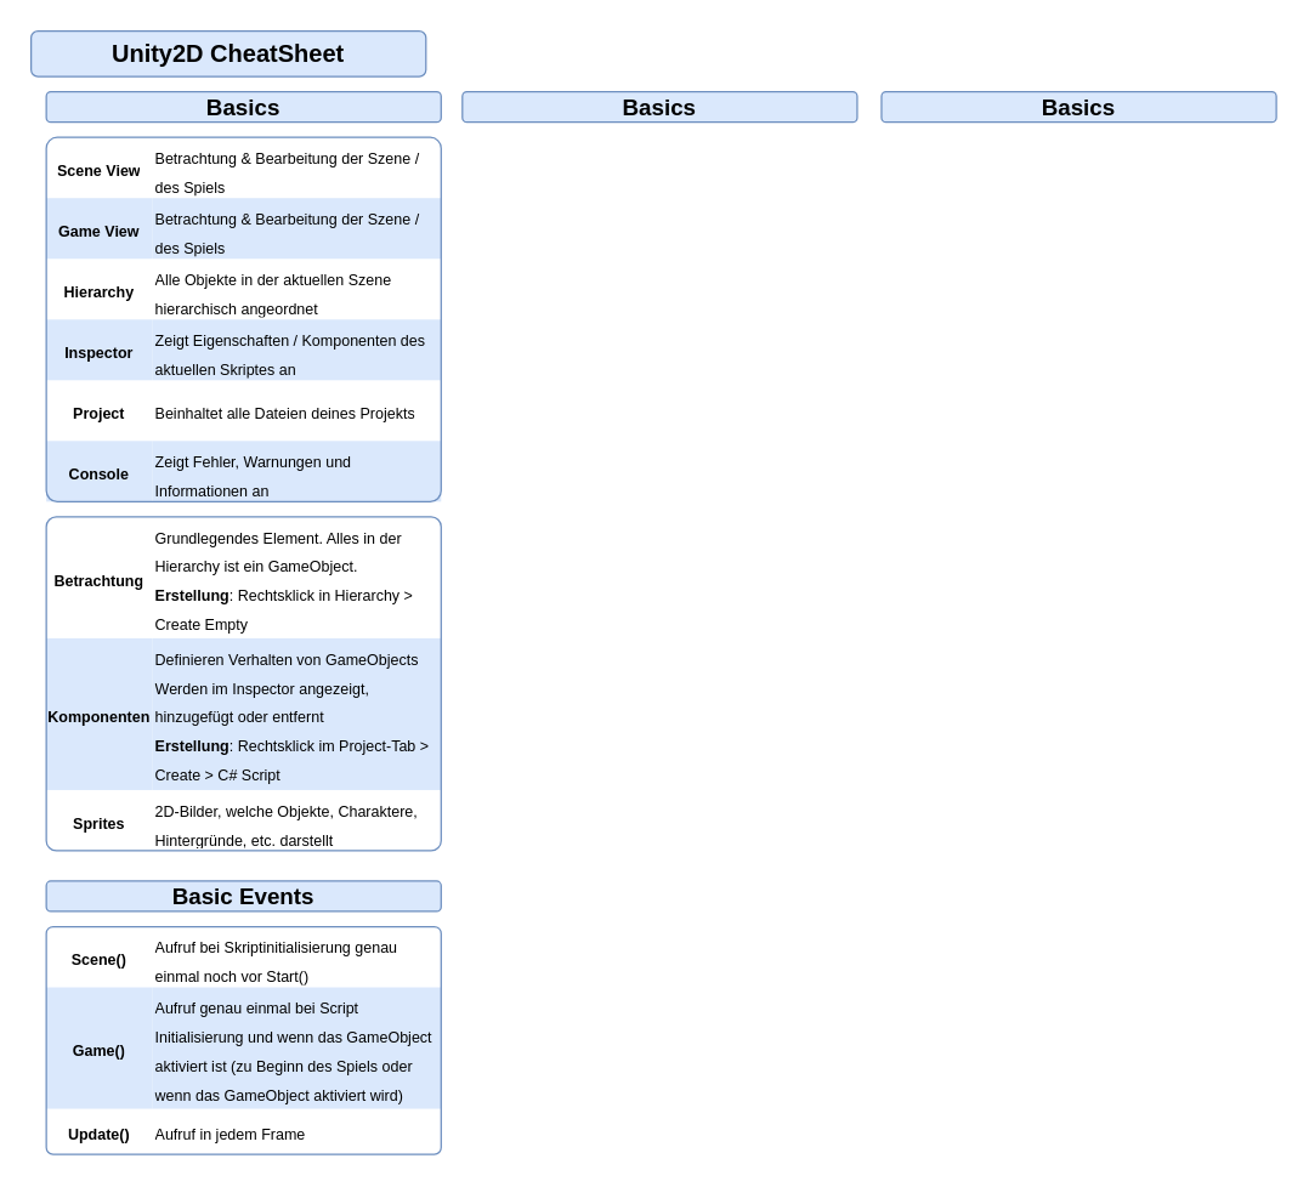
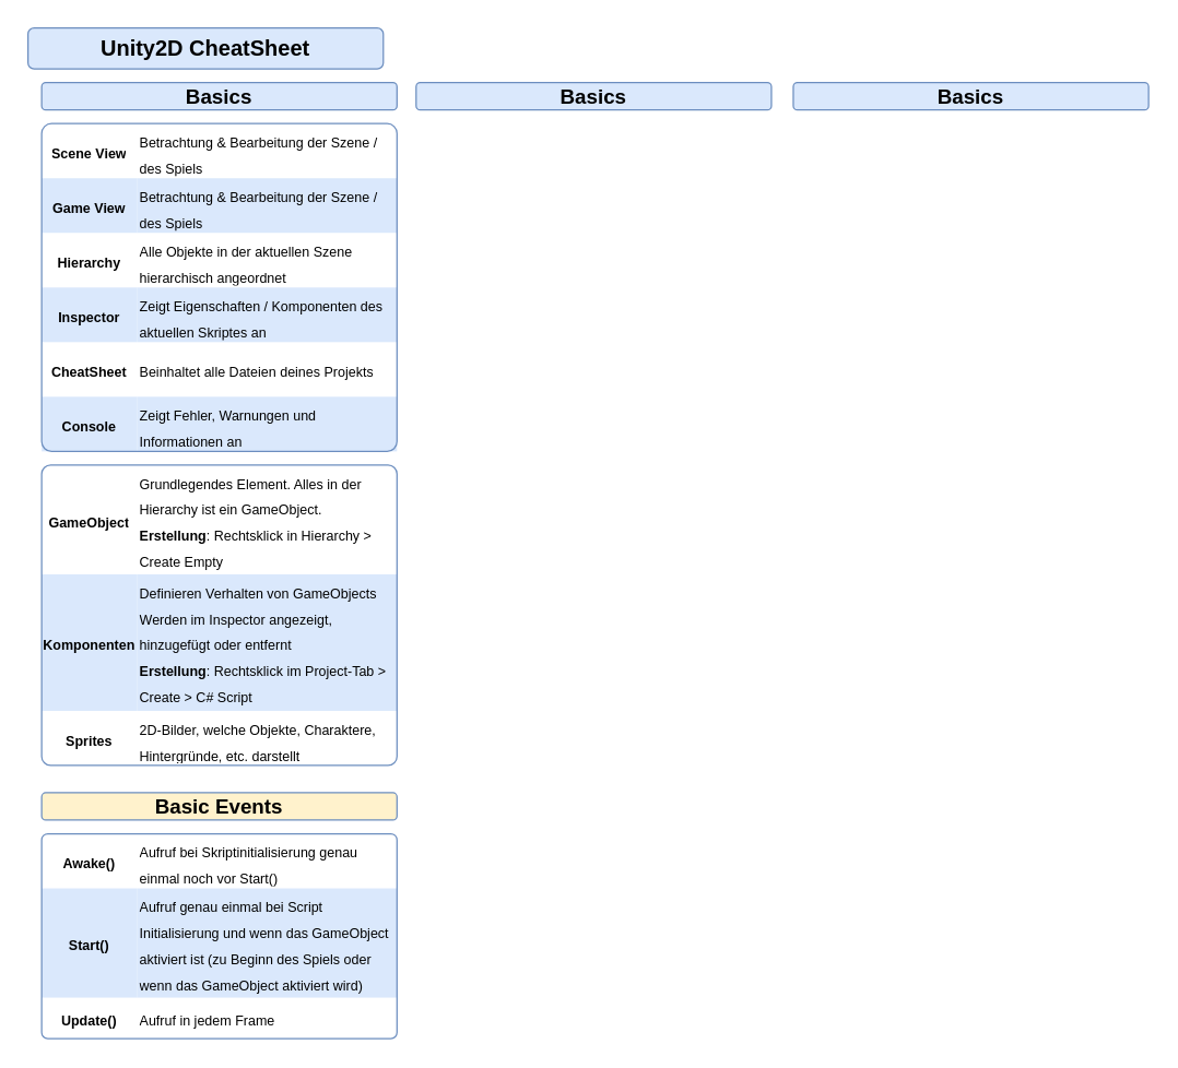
  <mxCell id="0" />
  <mxCell id="1" parent="0" />
  <mxCell id="2" value="" style="shape=table;startSize=0;container=1;collapsible=0;childLayout=tableLayout;fontSize=16;arcSize=19;swimlaneFillColor=none;fillColor=none;strokeColor=none;" vertex="1" parent="1"><mxGeometry x="30" y="90" width="260" height="240" as="geometry" /></mxCell>
  <mxCell id="3" value="" style="shape=tableRow;horizontal=0;startSize=0;swimlaneHead=0;swimlaneBody=0;strokeColor=inherit;top=0;left=0;bottom=0;right=0;collapsible=0;dropTarget=0;fillColor=none;points=[[0,0.5],[1,0.5]];portConstraint=eastwest;fontSize=16;" vertex="1" parent="2"><mxGeometry width="260" height="40" as="geometry" /></mxCell>
  <mxCell id="4" value="&lt;b style=&quot;border-color: var(--border-color); font-size: 10px;&quot;&gt;Scene View&lt;/b&gt;" style="shape=partialRectangle;html=1;whiteSpace=wrap;connectable=0;strokeColor=inherit;overflow=hidden;fillColor=none;top=0;left=0;bottom=0;right=0;pointerEvents=1;fontSize=16;" vertex="1" parent="3"><mxGeometry width="70" height="40" as="geometry"><mxRectangle width="70" height="40" as="alternateBounds" /></mxGeometry></mxCell>
  <mxCell id="5" value="&lt;font style=&quot;font-size: 10px;&quot;&gt;Betrachtung &amp;amp; Bearbeitung der Szene / des Spiels&lt;/font&gt;" style="shape=partialRectangle;html=1;whiteSpace=wrap;connectable=0;strokeColor=inherit;overflow=hidden;fillColor=none;top=0;left=0;bottom=0;right=0;pointerEvents=1;fontSize=16;align=left;" vertex="1" parent="3"><mxGeometry x="70" width="190" height="40" as="geometry"><mxRectangle width="190" height="40" as="alternateBounds" /></mxGeometry></mxCell>
  <mxCell id="6" value="" style="shape=tableRow;horizontal=0;startSize=0;swimlaneHead=0;swimlaneBody=0;strokeColor=inherit;top=0;left=0;bottom=0;right=0;collapsible=0;dropTarget=0;fillColor=none;points=[[0,0.5],[1,0.5]];portConstraint=eastwest;fontSize=16;" vertex="1" parent="2"><mxGeometry y="40" width="260" height="40" as="geometry" /></mxCell>
  <mxCell id="7" value="&lt;b style=&quot;border-color: var(--border-color); font-size: 10px;&quot;&gt;Game View&lt;/b&gt;" style="shape=partialRectangle;html=1;whiteSpace=wrap;connectable=0;strokeColor=#6c8ebf;overflow=hidden;fillColor=#dae8fc;top=0;left=0;bottom=0;right=0;pointerEvents=1;fontSize=16;" vertex="1" parent="6"><mxGeometry width="70" height="40" as="geometry"><mxRectangle width="70" height="40" as="alternateBounds" /></mxGeometry></mxCell>
  <mxCell id="8" value="&lt;font style=&quot;font-size: 10px;&quot;&gt;Betrachtung &amp;amp; Bearbeitung der Szene / des Spiels&lt;/font&gt;" style="shape=partialRectangle;html=1;whiteSpace=wrap;connectable=0;strokeColor=#6c8ebf;overflow=hidden;fillColor=#dae8fc;top=0;left=0;bottom=0;right=0;pointerEvents=1;fontSize=16;align=left;" vertex="1" parent="6"><mxGeometry x="70" width="190" height="40" as="geometry"><mxRectangle width="190" height="40" as="alternateBounds" /></mxGeometry></mxCell>
  <mxCell id="9" value="" style="shape=tableRow;horizontal=0;startSize=0;swimlaneHead=0;swimlaneBody=0;strokeColor=inherit;top=0;left=0;bottom=0;right=0;collapsible=0;dropTarget=0;fillColor=none;points=[[0,0.5],[1,0.5]];portConstraint=eastwest;fontSize=16;" vertex="1" parent="2"><mxGeometry y="80" width="260" height="40" as="geometry" /></mxCell>
  <mxCell id="10" value="&lt;b style=&quot;border-color: var(--border-color); font-size: 10px;&quot;&gt;Hierarchy&lt;/b&gt;" style="shape=partialRectangle;html=1;whiteSpace=wrap;connectable=0;strokeColor=inherit;overflow=hidden;fillColor=none;top=0;left=0;bottom=0;right=0;pointerEvents=1;fontSize=16;" vertex="1" parent="9"><mxGeometry width="70" height="40" as="geometry"><mxRectangle width="70" height="40" as="alternateBounds" /></mxGeometry></mxCell>
  <mxCell id="11" value="&lt;font style=&quot;font-size: 10px;&quot;&gt;Alle Objekte in der aktuellen Szene hierarchisch angeordnet&lt;/font&gt;" style="shape=partialRectangle;html=1;whiteSpace=wrap;connectable=0;strokeColor=inherit;overflow=hidden;fillColor=none;top=0;left=0;bottom=0;right=0;pointerEvents=1;fontSize=16;align=left;" vertex="1" parent="9"><mxGeometry x="70" width="190" height="40" as="geometry"><mxRectangle width="190" height="40" as="alternateBounds" /></mxGeometry></mxCell>
  <mxCell id="12" style="shape=tableRow;horizontal=0;startSize=0;swimlaneHead=0;swimlaneBody=0;strokeColor=inherit;top=0;left=0;bottom=0;right=0;collapsible=0;dropTarget=0;fillColor=none;points=[[0,0.5],[1,0.5]];portConstraint=eastwest;fontSize=16;" vertex="1" parent="2"><mxGeometry y="120" width="260" height="40" as="geometry" /></mxCell>
  <mxCell id="13" value="&lt;b style=&quot;border-color: var(--border-color); font-size: 10px;&quot;&gt;Inspector&lt;/b&gt;" style="shape=partialRectangle;html=1;whiteSpace=wrap;connectable=0;strokeColor=#6c8ebf;overflow=hidden;fillColor=#dae8fc;top=0;left=0;bottom=0;right=0;pointerEvents=1;fontSize=16;" vertex="1" parent="12"><mxGeometry width="70" height="40" as="geometry"><mxRectangle width="70" height="40" as="alternateBounds" /></mxGeometry></mxCell>
  <mxCell id="14" value="&lt;font style=&quot;font-size: 10px;&quot;&gt;Zeigt Eigenschaften / Komponenten des aktuellen Skriptes an&lt;/font&gt;" style="shape=partialRectangle;html=1;whiteSpace=wrap;connectable=0;strokeColor=#6c8ebf;overflow=hidden;fillColor=#dae8fc;top=0;left=0;bottom=0;right=0;pointerEvents=1;fontSize=16;align=left;" vertex="1" parent="12"><mxGeometry x="70" width="190" height="40" as="geometry"><mxRectangle width="190" height="40" as="alternateBounds" /></mxGeometry></mxCell>
  <mxCell id="15" style="shape=tableRow;horizontal=0;startSize=0;swimlaneHead=0;swimlaneBody=0;strokeColor=inherit;top=0;left=0;bottom=0;right=0;collapsible=0;dropTarget=0;fillColor=none;points=[[0,0.5],[1,0.5]];portConstraint=eastwest;fontSize=16;" vertex="1" parent="2"><mxGeometry y="160" width="260" height="40" as="geometry" /></mxCell>
- <mxCell id="16" value="&lt;b style=&quot;border-color: var(--border-color); font-size: 10px;&quot;&gt;Project&lt;/b&gt;" style="shape=partialRectangle;html=1;whiteSpace=wrap;connectable=0;strokeColor=inherit;overflow=hidden;fillColor=none;top=0;left=0;bottom=0;right=0;pointerEvents=1;fontSize=16;" vertex="1" parent="15"><mxGeometry width="70" height="40" as="geometry"><mxRectangle width="70" height="40" as="alternateBounds" /></mxGeometry></mxCell>
+ <mxCell id="16" value="&lt;b style=&quot;border-color: var(--border-color); font-size: 10px;&quot;&gt;CheatSheet&lt;/b&gt;" style="shape=partialRectangle;html=1;whiteSpace=wrap;connectable=0;strokeColor=inherit;overflow=hidden;fillColor=none;top=0;left=0;bottom=0;right=0;pointerEvents=1;fontSize=16;" vertex="1" parent="15"><mxGeometry width="70" height="40" as="geometry"><mxRectangle width="70" height="40" as="alternateBounds" /></mxGeometry></mxCell>
  <mxCell id="17" value="&lt;font style=&quot;font-size: 10px;&quot;&gt;Beinhaltet alle Dateien deines Projekts&lt;/font&gt;" style="shape=partialRectangle;html=1;whiteSpace=wrap;connectable=0;strokeColor=inherit;overflow=hidden;fillColor=none;top=0;left=0;bottom=0;right=0;pointerEvents=1;fontSize=16;align=left;" vertex="1" parent="15"><mxGeometry x="70" width="190" height="40" as="geometry"><mxRectangle width="190" height="40" as="alternateBounds" /></mxGeometry></mxCell>
  <mxCell id="18" style="shape=tableRow;horizontal=0;startSize=0;swimlaneHead=0;swimlaneBody=0;strokeColor=inherit;top=0;left=0;bottom=0;right=0;collapsible=0;dropTarget=0;fillColor=none;points=[[0,0.5],[1,0.5]];portConstraint=eastwest;fontSize=16;" vertex="1" parent="2"><mxGeometry y="200" width="260" height="40" as="geometry" /></mxCell>
  <mxCell id="19" value="&lt;font style=&quot;font-size: 10px;&quot;&gt;&lt;b&gt;Console&lt;/b&gt;&lt;/font&gt;" style="shape=partialRectangle;html=1;whiteSpace=wrap;connectable=0;strokeColor=#6c8ebf;overflow=hidden;fillColor=#dae8fc;top=0;left=0;bottom=0;right=0;pointerEvents=1;fontSize=16;" vertex="1" parent="18"><mxGeometry width="70" height="40" as="geometry"><mxRectangle width="70" height="40" as="alternateBounds" /></mxGeometry></mxCell>
  <mxCell id="20" value="&lt;font style=&quot;font-size: 10px;&quot;&gt;Zeigt Fehler, Warnungen und Informationen an&lt;/font&gt;" style="shape=partialRectangle;html=1;whiteSpace=wrap;connectable=0;strokeColor=#6c8ebf;overflow=hidden;fillColor=#dae8fc;top=0;left=0;bottom=0;right=0;pointerEvents=1;fontSize=16;align=left;" vertex="1" parent="18"><mxGeometry x="70" width="190" height="40" as="geometry"><mxRectangle width="190" height="40" as="alternateBounds" /></mxGeometry></mxCell>
  <mxCell id="21" value="" style="rounded=1;whiteSpace=wrap;html=1;arcSize=3;fillColor=none;strokeColor=#6c8ebf;" vertex="1" parent="1"><mxGeometry x="30" y="90" width="260" height="240" as="geometry" /></mxCell>
  <mxCell id="22" value="&lt;font style=&quot;font-size: 16px;&quot;&gt;&lt;b&gt;Unity2D CheatSheet&lt;/b&gt;&lt;/font&gt;" style="rounded=1;whiteSpace=wrap;html=1;fillColor=#dae8fc;strokeColor=#6c8ebf;" vertex="1" parent="1"><mxGeometry x="20" y="20" width="260" height="30" as="geometry" /></mxCell>
  <mxCell id="23" value="&lt;font style=&quot;font-size: 15px;&quot;&gt;&lt;b&gt;Basics&lt;/b&gt;&lt;/font&gt;" style="rounded=1;whiteSpace=wrap;html=1;fillColor=#dae8fc;strokeColor=#6c8ebf;" vertex="1" parent="1"><mxGeometry x="30" y="60" width="260" height="20" as="geometry" /></mxCell>
  <mxCell id="24" value="&lt;font style=&quot;font-size: 15px;&quot;&gt;&lt;b&gt;Basics&lt;/b&gt;&lt;/font&gt;" style="rounded=1;whiteSpace=wrap;html=1;fillColor=#dae8fc;strokeColor=#6c8ebf;" vertex="1" parent="1"><mxGeometry x="304" y="60" width="260" height="20" as="geometry" /></mxCell>
  <mxCell id="25" value="&lt;font style=&quot;font-size: 15px;&quot;&gt;&lt;b&gt;Basics&lt;/b&gt;&lt;/font&gt;" style="rounded=1;whiteSpace=wrap;html=1;fillColor=#dae8fc;strokeColor=#6c8ebf;" vertex="1" parent="1"><mxGeometry x="580" y="60" width="260" height="20" as="geometry" /></mxCell>
  <mxCell id="26" value="" style="shape=table;startSize=0;container=1;collapsible=0;childLayout=tableLayout;fontSize=16;arcSize=19;swimlaneFillColor=none;fillColor=none;strokeColor=none;" vertex="1" parent="1"><mxGeometry x="30" y="340" width="260" height="220" as="geometry" /></mxCell>
  <mxCell id="27" value="" style="shape=tableRow;horizontal=0;startSize=0;swimlaneHead=0;swimlaneBody=0;strokeColor=inherit;top=0;left=0;bottom=0;right=0;collapsible=0;dropTarget=0;fillColor=none;points=[[0,0.5],[1,0.5]];portConstraint=eastwest;fontSize=16;" vertex="1" parent="26"><mxGeometry width="260" height="80" as="geometry" /></mxCell>
- <mxCell id="28" value="&lt;b style=&quot;border-color: var(--border-color); font-size: 10px;&quot;&gt;Betrachtung&lt;/b&gt;" style="shape=partialRectangle;html=1;whiteSpace=wrap;connectable=0;strokeColor=inherit;overflow=hidden;fillColor=none;top=0;left=0;bottom=0;right=0;pointerEvents=1;fontSize=16;" vertex="1" parent="27"><mxGeometry width="70" height="80" as="geometry"><mxRectangle width="70" height="80" as="alternateBounds" /></mxGeometry></mxCell>
+ <mxCell id="28" value="&lt;b style=&quot;border-color: var(--border-color); font-size: 10px;&quot;&gt;GameObject&lt;/b&gt;" style="shape=partialRectangle;html=1;whiteSpace=wrap;connectable=0;strokeColor=inherit;overflow=hidden;fillColor=none;top=0;left=0;bottom=0;right=0;pointerEvents=1;fontSize=16;" vertex="1" parent="27"><mxGeometry width="70" height="80" as="geometry"><mxRectangle width="70" height="80" as="alternateBounds" /></mxGeometry></mxCell>
  <mxCell id="29" value="&lt;span style=&quot;font-size: 10px;&quot;&gt;Grundlegendes Element. Alles in der Hierarchy ist ein GameObject.&lt;br&gt;&lt;b&gt;Erstellung&lt;/b&gt;: Rechtsklick in Hierarchy &amp;gt; Create Empty&lt;br&gt;&lt;/span&gt;" style="shape=partialRectangle;html=1;whiteSpace=wrap;connectable=0;strokeColor=inherit;overflow=hidden;fillColor=none;top=0;left=0;bottom=0;right=0;pointerEvents=1;fontSize=16;align=left;" vertex="1" parent="27"><mxGeometry x="70" width="190" height="80" as="geometry"><mxRectangle width="190" height="80" as="alternateBounds" /></mxGeometry></mxCell>
  <mxCell id="30" value="" style="shape=tableRow;horizontal=0;startSize=0;swimlaneHead=0;swimlaneBody=0;strokeColor=inherit;top=0;left=0;bottom=0;right=0;collapsible=0;dropTarget=0;fillColor=none;points=[[0,0.5],[1,0.5]];portConstraint=eastwest;fontSize=16;" vertex="1" parent="26"><mxGeometry y="80" width="260" height="100" as="geometry" /></mxCell>
  <mxCell id="31" value="&lt;span style=&quot;font-size: 10px;&quot;&gt;&lt;b&gt;Komponenten&lt;/b&gt;&lt;/span&gt;" style="shape=partialRectangle;html=1;whiteSpace=wrap;connectable=0;strokeColor=#6c8ebf;overflow=hidden;fillColor=#dae8fc;top=0;left=0;bottom=0;right=0;pointerEvents=1;fontSize=16;" vertex="1" parent="30"><mxGeometry width="70" height="100" as="geometry"><mxRectangle width="70" height="100" as="alternateBounds" /></mxGeometry></mxCell>
  <mxCell id="32" value="&lt;span style=&quot;font-size: 10px;&quot;&gt;Definieren Verhalten von GameObjects&lt;br&gt;Werden im Inspector angezeigt, hinzugefügt oder entfernt&lt;br&gt;&lt;b&gt;Erstellung&lt;/b&gt;: Rechtsklick im Project-Tab &amp;gt; Create &amp;gt; C# Script&lt;br&gt;&lt;/span&gt;" style="shape=partialRectangle;html=1;whiteSpace=wrap;connectable=0;strokeColor=#6c8ebf;overflow=hidden;fillColor=#dae8fc;top=0;left=0;bottom=0;right=0;pointerEvents=1;fontSize=16;align=left;" vertex="1" parent="30"><mxGeometry x="70" width="190" height="100" as="geometry"><mxRectangle width="190" height="100" as="alternateBounds" /></mxGeometry></mxCell>
  <mxCell id="33" style="shape=tableRow;horizontal=0;startSize=0;swimlaneHead=0;swimlaneBody=0;strokeColor=inherit;top=0;left=0;bottom=0;right=0;collapsible=0;dropTarget=0;fillColor=none;points=[[0,0.5],[1,0.5]];portConstraint=eastwest;fontSize=16;" vertex="1" parent="26"><mxGeometry y="180" width="260" height="40" as="geometry" /></mxCell>
  <mxCell id="34" value="&lt;font size=&quot;1&quot;&gt;&lt;b&gt;Sprites&lt;/b&gt;&lt;/font&gt;" style="shape=partialRectangle;html=1;whiteSpace=wrap;connectable=0;strokeColor=#6c8ebf;overflow=hidden;fillColor=none;top=0;left=0;bottom=0;right=0;pointerEvents=1;fontSize=16;" vertex="1" parent="33"><mxGeometry width="70" height="40" as="geometry"><mxRectangle width="70" height="40" as="alternateBounds" /></mxGeometry></mxCell>
  <mxCell id="35" value="&lt;font style=&quot;font-size: 10px;&quot;&gt;2D-Bilder, welche Objekte, Charaktere, Hintergründe, etc. darstellt&lt;/font&gt;" style="shape=partialRectangle;html=1;whiteSpace=wrap;connectable=0;strokeColor=#6c8ebf;overflow=hidden;fillColor=none;top=0;left=0;bottom=0;right=0;pointerEvents=1;fontSize=16;align=left;" vertex="1" parent="33"><mxGeometry x="70" width="190" height="40" as="geometry"><mxRectangle width="190" height="40" as="alternateBounds" /></mxGeometry></mxCell>
  <mxCell id="36" value="" style="rounded=1;whiteSpace=wrap;html=1;arcSize=3;fillColor=none;strokeColor=#6c8ebf;" vertex="1" parent="1"><mxGeometry x="30" y="340" width="260" height="220" as="geometry" /></mxCell>
- <mxCell id="37" value="&lt;font style=&quot;font-size: 15px;&quot;&gt;&lt;b&gt;Basic Events&lt;/b&gt;&lt;/font&gt;" style="rounded=1;whiteSpace=wrap;html=1;fillColor=#dae8fc;strokeColor=#6c8ebf;" vertex="1" parent="1"><mxGeometry x="30" y="580" width="260" height="20" as="geometry" /></mxCell>
+ <mxCell id="37" value="&lt;font style=&quot;font-size: 15px;&quot;&gt;&lt;b&gt;Basic Events&lt;/b&gt;&lt;/font&gt;" style="rounded=1;whiteSpace=wrap;html=1;fillColor=#fff2cc;strokeColor=#6c8ebf;" vertex="1" parent="1"><mxGeometry x="30" y="580" width="260" height="20" as="geometry" /></mxCell>
  <mxCell id="38" value="" style="shape=table;startSize=0;container=1;collapsible=0;childLayout=tableLayout;fontSize=16;arcSize=19;swimlaneFillColor=none;fillColor=none;strokeColor=none;" vertex="1" parent="1"><mxGeometry x="30" y="610" width="260" height="150" as="geometry" /></mxCell>
  <mxCell id="39" style="shape=tableRow;horizontal=0;startSize=0;swimlaneHead=0;swimlaneBody=0;strokeColor=inherit;top=0;left=0;bottom=0;right=0;collapsible=0;dropTarget=0;fillColor=none;points=[[0,0.5],[1,0.5]];portConstraint=eastwest;fontSize=16;" vertex="1" parent="38"><mxGeometry width="260" height="40" as="geometry" /></mxCell>
- <mxCell id="40" value="&lt;font size=&quot;1&quot;&gt;&lt;b&gt;Scene()&lt;/b&gt;&lt;/font&gt;" style="shape=partialRectangle;html=1;whiteSpace=wrap;connectable=0;strokeColor=#6c8ebf;overflow=hidden;fillColor=none;top=0;left=0;bottom=0;right=0;pointerEvents=1;fontSize=16;" vertex="1" parent="39"><mxGeometry width="70" height="40" as="geometry"><mxRectangle width="70" height="40" as="alternateBounds" /></mxGeometry></mxCell>
+ <mxCell id="40" value="&lt;font size=&quot;1&quot;&gt;&lt;b&gt;Awake()&lt;/b&gt;&lt;/font&gt;" style="shape=partialRectangle;html=1;whiteSpace=wrap;connectable=0;strokeColor=#6c8ebf;overflow=hidden;fillColor=none;top=0;left=0;bottom=0;right=0;pointerEvents=1;fontSize=16;" vertex="1" parent="39"><mxGeometry width="70" height="40" as="geometry"><mxRectangle width="70" height="40" as="alternateBounds" /></mxGeometry></mxCell>
  <mxCell id="41" value="&lt;span style=&quot;font-size: 10px;&quot;&gt;Aufruf bei Skriptinitialisierung genau einmal noch vor Start()&lt;/span&gt;" style="shape=partialRectangle;html=1;whiteSpace=wrap;connectable=0;strokeColor=#6c8ebf;overflow=hidden;fillColor=none;top=0;left=0;bottom=0;right=0;pointerEvents=1;fontSize=16;align=left;" vertex="1" parent="39"><mxGeometry x="70" width="190" height="40" as="geometry"><mxRectangle width="190" height="40" as="alternateBounds" /></mxGeometry></mxCell>
  <mxCell id="42" value="" style="shape=tableRow;horizontal=0;startSize=0;swimlaneHead=0;swimlaneBody=0;strokeColor=inherit;top=0;left=0;bottom=0;right=0;collapsible=0;dropTarget=0;fillColor=none;points=[[0,0.5],[1,0.5]];portConstraint=eastwest;fontSize=16;" vertex="1" parent="38"><mxGeometry y="40" width="260" height="80" as="geometry" /></mxCell>
- <mxCell id="43" value="&lt;b style=&quot;border-color: var(--border-color); font-size: 10px;&quot;&gt;Game()&lt;/b&gt;" style="shape=partialRectangle;html=1;whiteSpace=wrap;connectable=0;strokeColor=#6c8ebf;overflow=hidden;fillColor=#dae8fc;top=0;left=0;bottom=0;right=0;pointerEvents=1;fontSize=16;" vertex="1" parent="42"><mxGeometry width="70" height="80" as="geometry"><mxRectangle width="70" height="80" as="alternateBounds" /></mxGeometry></mxCell>
+ <mxCell id="43" value="&lt;b style=&quot;border-color: var(--border-color); font-size: 10px;&quot;&gt;Start()&lt;/b&gt;" style="shape=partialRectangle;html=1;whiteSpace=wrap;connectable=0;strokeColor=#6c8ebf;overflow=hidden;fillColor=#dae8fc;top=0;left=0;bottom=0;right=0;pointerEvents=1;fontSize=16;" vertex="1" parent="42"><mxGeometry width="70" height="80" as="geometry"><mxRectangle width="70" height="80" as="alternateBounds" /></mxGeometry></mxCell>
  <mxCell id="44" value="&lt;span style=&quot;font-size: 10px;&quot;&gt;Aufruf genau einmal bei Script Initialisierung und wenn das GameObject aktiviert ist (zu Beginn des Spiels oder wenn das GameObject aktiviert wird)&lt;br&gt;&lt;/span&gt;" style="shape=partialRectangle;html=1;whiteSpace=wrap;connectable=0;strokeColor=#6c8ebf;overflow=hidden;fillColor=#dae8fc;top=0;left=0;bottom=0;right=0;pointerEvents=1;fontSize=16;align=left;" vertex="1" parent="42"><mxGeometry x="70" width="190" height="80" as="geometry"><mxRectangle width="190" height="80" as="alternateBounds" /></mxGeometry></mxCell>
  <mxCell id="45" value="" style="shape=tableRow;horizontal=0;startSize=0;swimlaneHead=0;swimlaneBody=0;strokeColor=inherit;top=0;left=0;bottom=0;right=0;collapsible=0;dropTarget=0;fillColor=none;points=[[0,0.5],[1,0.5]];portConstraint=eastwest;fontSize=16;" vertex="1" parent="38"><mxGeometry y="120" width="260" height="30" as="geometry" /></mxCell>
  <mxCell id="46" value="&lt;span style=&quot;font-size: 10px;&quot;&gt;&lt;b&gt;Update()&lt;/b&gt;&lt;/span&gt;" style="shape=partialRectangle;html=1;whiteSpace=wrap;connectable=0;strokeColor=#6c8ebf;overflow=hidden;fillColor=none;top=0;left=0;bottom=0;right=0;pointerEvents=1;fontSize=16;" vertex="1" parent="45"><mxGeometry width="70" height="30" as="geometry"><mxRectangle width="70" height="30" as="alternateBounds" /></mxGeometry></mxCell>
  <mxCell id="47" value="&lt;span style=&quot;font-size: 10px;&quot;&gt;Aufruf in jedem Frame&lt;br&gt;&lt;/span&gt;" style="shape=partialRectangle;html=1;whiteSpace=wrap;connectable=0;strokeColor=#6c8ebf;overflow=hidden;fillColor=none;top=0;left=0;bottom=0;right=0;pointerEvents=1;fontSize=16;align=left;" vertex="1" parent="45"><mxGeometry x="70" width="190" height="30" as="geometry"><mxRectangle width="190" height="30" as="alternateBounds" /></mxGeometry></mxCell>
  <mxCell id="48" value="" style="rounded=1;whiteSpace=wrap;html=1;arcSize=3;fillColor=none;strokeColor=#6c8ebf;" vertex="1" parent="1"><mxGeometry x="30" y="610" width="260" height="150" as="geometry" /></mxCell>
